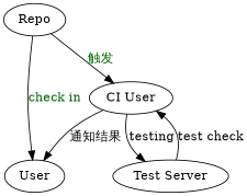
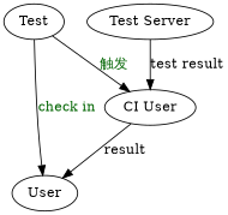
  digraph {
    n1 [label=User]
-   n2 [label=Repo]
+   n2 [label=Test]
    n3 [label="CI User"]
    n4 [label="Test Server"]
    n2 -> n1 [fontcolor=darkgreen label="check in"]
    n2 -> n3 [fontcolor=darkgreen label="触发"]
-   n3 -> n1 [label="通知结果"]
-   n3 -> n4 [label=testing]
-   n4 -> n3 [label="test check"]
+   n3 -> n1 [label=result]
+   n4 -> n3 [label="test result"]
  }
